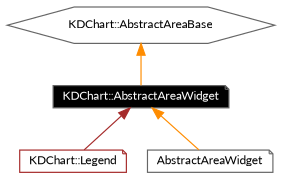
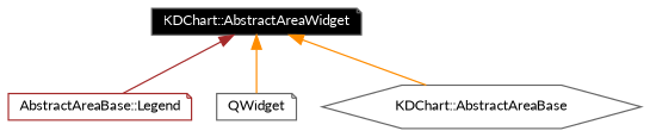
  digraph {
    fontname=Lato
    node [color=gray40 fontname=Lato fontsize=10 shape=note]
    edge [color=darkorange dir=back fontname=Lato fontsize=10 labelfontname=Helvetica labelfontsize=10 style=solid]
    n1 [fillcolor=black fontcolor=white height=0.2 label="KDChart::AbstractAreaWidget" style=filled width=0.4]
-   n2 [color=brown height=0.2 label="KDChart::Legend" width=0.4]
-   n3 [height=0.2 label=AbstractAreaWidget width=0.4]
+   n2 [color=brown height=0.2 label="AbstractAreaBase::Legend" width=0.4]
+   n3 [height=0.2 label=QWidget width=0.4]
    n4 [height=0.2 label="KDChart::AbstractAreaBase" shape=hexagon width=0.4]
    n1 -> n2 [color=brown]
    n1 -> n3
-   n4 -> n1
+   n1 -> n4
  }
